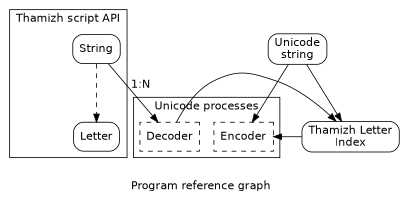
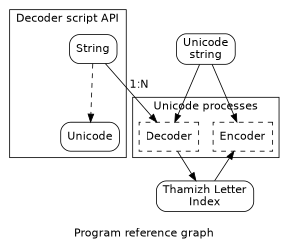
  digraph {
    fontname=helvetica
    label="\nProgram reference graph"
    node [fontname=helvetica shape=box style=rounded]
    edge [fontname=helvetica]
    n1 [label=Encoder style=dashed]
    n2 [label=Decoder style=dashed]
-   n3 [label=Letter]
+   n3 [label=Unicode]
    n4 [label=String]
    n5 [label="Thamizh Letter\nIndex"]
    n6 [label="Unicode\nstring"]
    subgraph cluster_1 {
      label="Unicode processes"
      n1
      n2
    }
    subgraph cluster_2 {
-     label="Thamizh script API"
+     label="Decoder script API"
      n3
      n4
    }
    n2 -> n5
    n4 -> n2 [label="1:N"]
    n4 -> n3 [style=dashed]
    n5 -> n1
    n6 -> n1
-   n6 -> n5
+   n6 -> n2
  }
